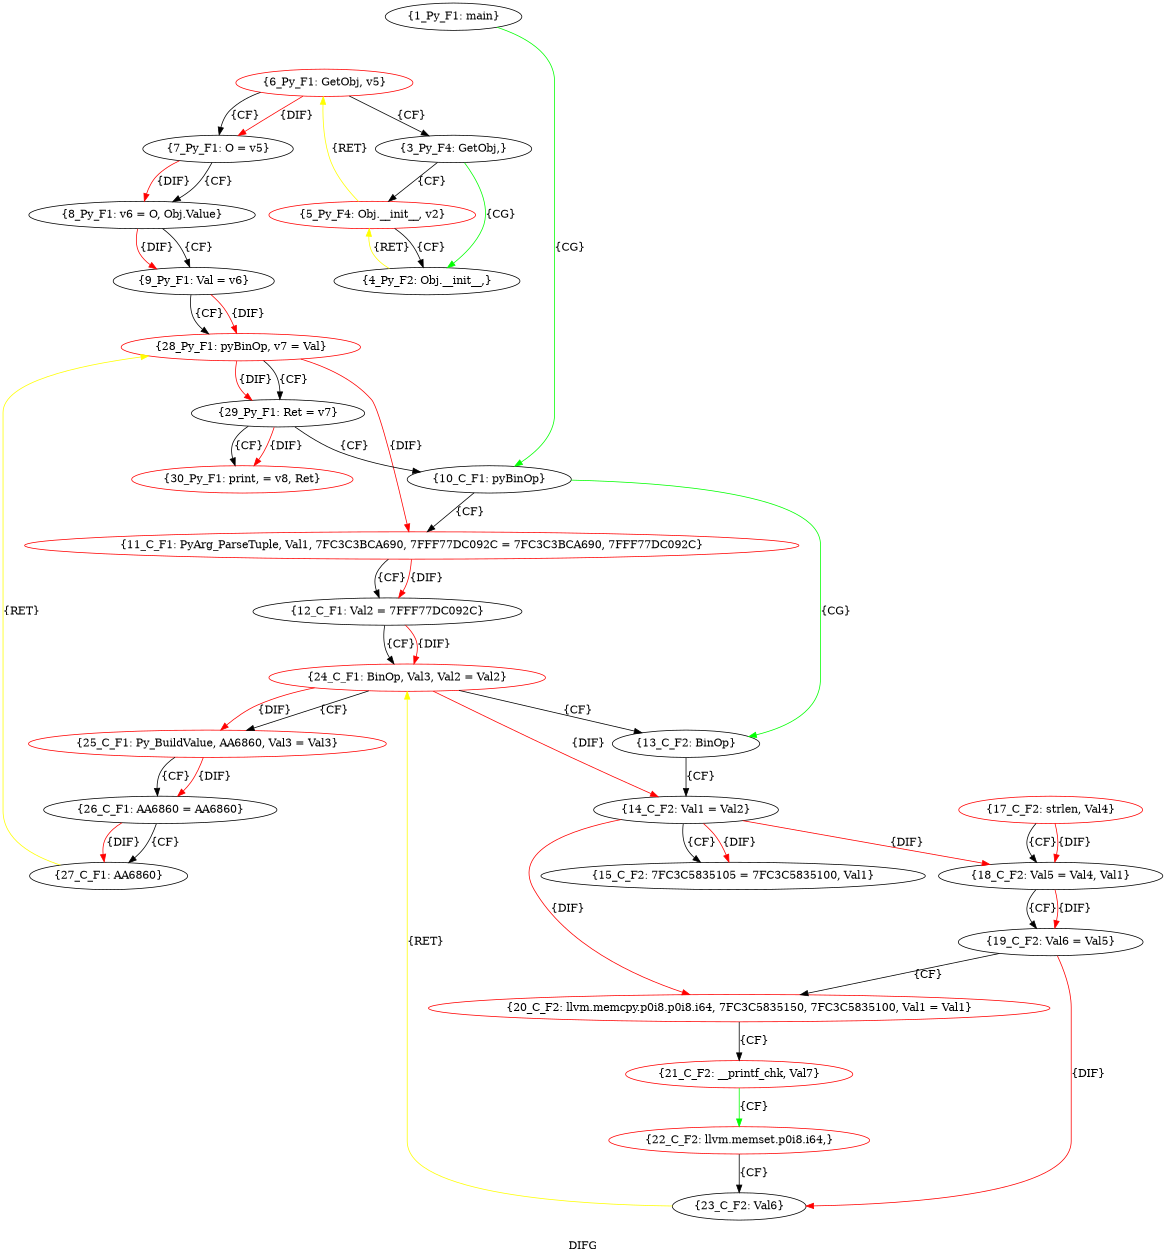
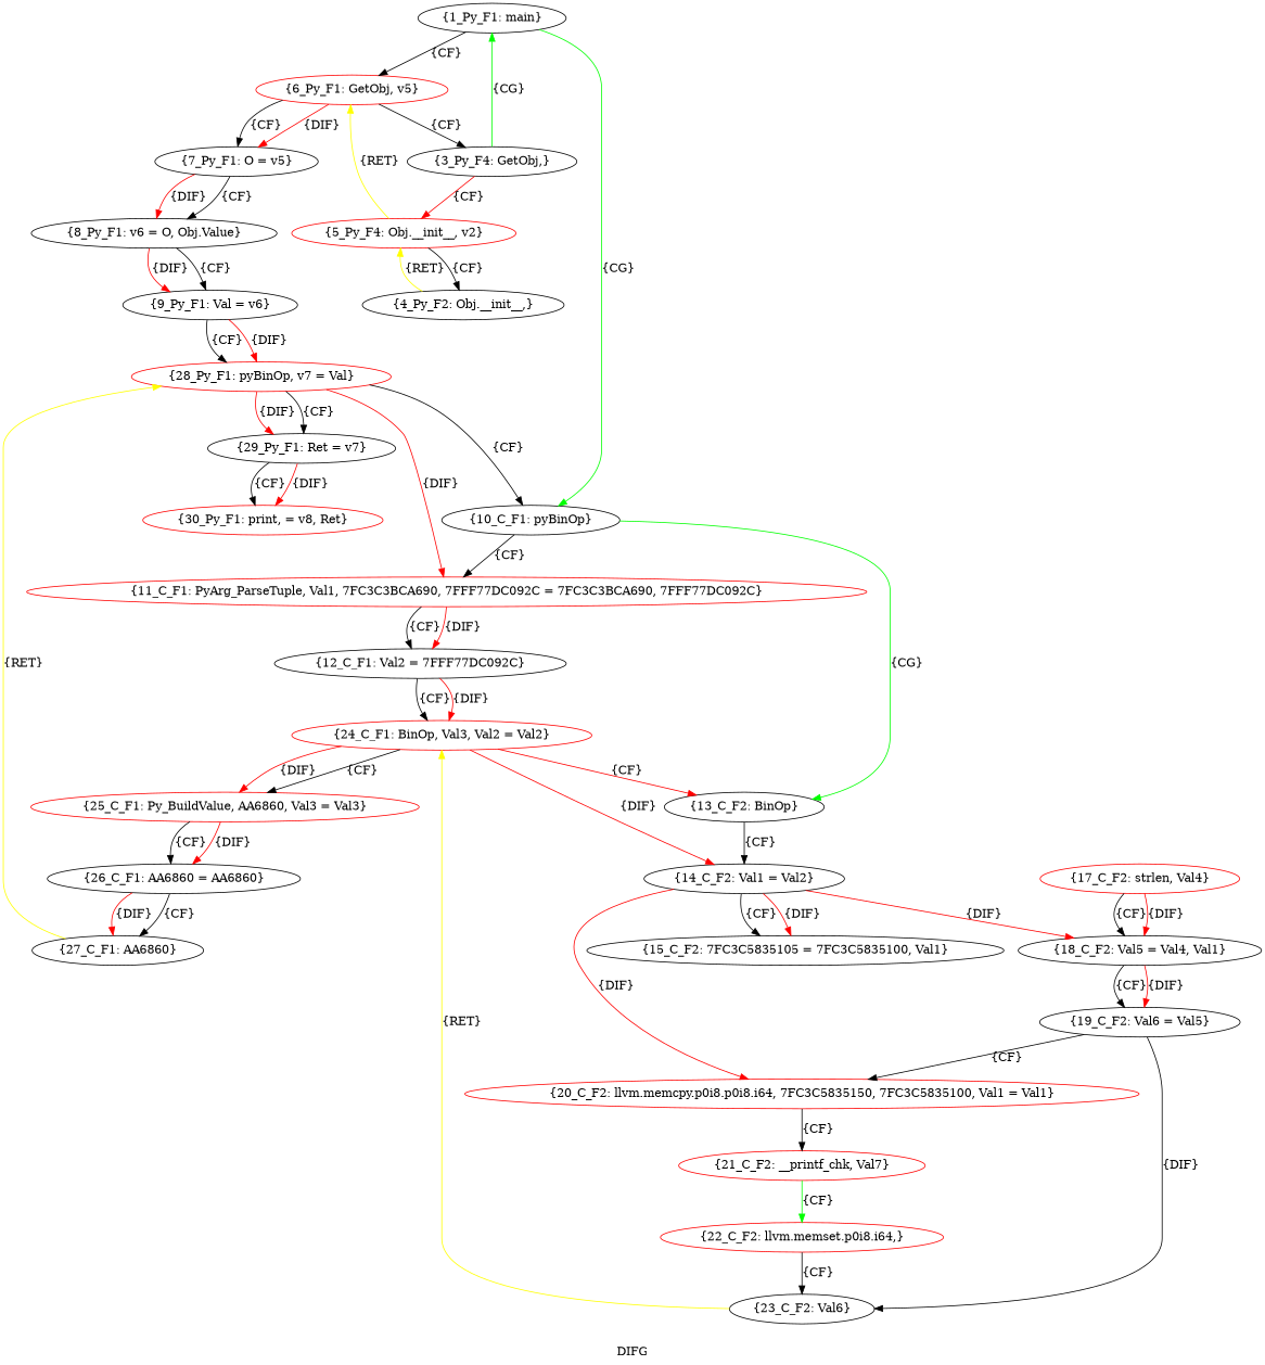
  digraph {
    label=DIFG
    node [color=black]
    edge [color=black]
    n1 [label="{1_Py_F1: main}"]
    n2 [color=red label="{6_Py_F1: GetObj, v5}"]
    n3 [label="{10_C_F1: pyBinOp}"]
    n4 [label="{3_Py_F4: GetObj,}"]
    n5 [label="{7_Py_F1: O = v5}"]
    n6 [color=red label="{11_C_F1: PyArg_ParseTuple, Val1, 7FC3C3BCA690, 7FFF77DC092C = 7FC3C3BCA690, 7FFF77DC092C}"]
    n7 [label="{13_C_F2: BinOp}"]
    n8 [label="{4_Py_F2: Obj.__init__,}"]
    n9 [color=red label="{5_Py_F4: Obj.__init__, v2}"]
    n10 [label="{8_Py_F1: v6 = O, Obj.Value}"]
    n11 [label="{12_C_F1: Val2 = 7FFF77DC092C}"]
    n12 [label="{14_C_F2: Val1 = Val2}"]
    n13 [label="{9_Py_F1: Val = v6}"]
    n14 [color=red label="{28_Py_F1: pyBinOp, v7 = Val}"]
    n15 [label="{29_Py_F1: Ret = v7}"]
    n16 [color=red label="{30_Py_F1: print, = v8, Ret}"]
    n17 [color=red label="{24_C_F1: BinOp, Val3, Val2 = Val2}"]
    n18 [label="{15_C_F2: 7FC3C5835105 = 7FC3C5835100, Val1}"]
    n19 [label="{18_C_F2: Val5 = Val4, Val1}"]
    n20 [color=red label="{20_C_F2: llvm.memcpy.p0i8.p0i8.i64, 7FC3C5835150, 7FC3C5835100, Val1 = Val1}"]
    n21 [color=red label="{25_C_F1: Py_BuildValue, AA6860, Val3 = Val3}"]
    n22 [label="{26_C_F1: AA6860 = AA6860}"]
    n23 [label="{19_C_F2: Val6 = Val5}"]
    n24 [color=red label="{21_C_F2: __printf_chk, Val7}"]
    n25 [label="{23_C_F2: Val6}"]
    n26 [color=red label="{22_C_F2: llvm.memset.p0i8.i64,}"]
    n27 [color=red label="{17_C_F2: strlen, Val4}"]
    n28 [label="{27_C_F1: AA6860}"]
+   n1 -> n2 [label="{CF}"]
    n1 -> n3 [color=green label="{CG}"]
    n2 -> n4 [label="{CF}"]
    n2 -> n5 [label="{CF}"]
    n2 -> n5 [color=red label="{DIF}"]
    n3 -> n6 [label="{CF}"]
    n3 -> n7 [color=green label="{CG}"]
-   n4 -> n8 [color=green label="{CG}"]
-   n4 -> n9 [label="{CF}"]
+   n4 -> n1 [color=green label="{CG}"]
+   n4 -> n9 [color=red label="{CF}"]
    n5 -> n10 [label="{CF}"]
    n5 -> n10 [color=red label="{DIF}"]
    n6 -> n11 [label="{CF}"]
    n6 -> n11 [color=red label="{DIF}"]
    n7 -> n12 [label="{CF}"]
    n8 -> n9 [color=yellow label="{RET}"]
    n9 -> n2 [color=yellow label="{RET}"]
    n9 -> n8 [label="{CF}"]
    n10 -> n13 [label="{CF}"]
    n10 -> n13 [color=red label="{DIF}"]
    n11 -> n17 [label="{CF}"]
    n11 -> n17 [color=red label="{DIF}"]
    n12 -> n18 [label="{CF}"]
    n12 -> n18 [color=red label="{DIF}"]
    n12 -> n19 [color=red label="{DIF}"]
    n12 -> n20 [color=red label="{DIF}"]
    n13 -> n14 [label="{CF}"]
    n13 -> n14 [color=red label="{DIF}"]
-   n15 -> n3 [label="{CF}"]
+   n14 -> n3 [label="{CF}"]
    n14 -> n6 [color=red label="{DIF}"]
    n14 -> n15 [label="{CF}"]
    n14 -> n15 [color=red label="{DIF}"]
    n15 -> n16 [label="{CF}"]
    n15 -> n16 [color=red label="{DIF}"]
-   n17 -> n7 [label="{CF}"]
+   n17 -> n7 [color=red label="{CF}"]
    n17 -> n12 [color=red label="{DIF}"]
    n17 -> n21 [label="{CF}"]
    n17 -> n21 [color=red label="{DIF}"]
    n19 -> n23 [label="{CF}"]
    n19 -> n23 [color=red label="{DIF}"]
    n20 -> n24 [label="{CF}"]
    n21 -> n22 [label="{CF}"]
    n21 -> n22 [color=red label="{DIF}"]
    n22 -> n28 [label="{CF}"]
    n22 -> n28 [color=red label="{DIF}"]
    n23 -> n20 [label="{CF}"]
-   n23 -> n25 [color=red label="{DIF}"]
+   n23 -> n25 [label="{DIF}"]
    n24 -> n26 [color=green label="{CF}"]
    n25 -> n17 [color=yellow label="{RET}"]
    n26 -> n25 [label="{CF}"]
    n27 -> n19 [label="{CF}"]
    n27 -> n19 [color=red label="{DIF}"]
    n28 -> n14 [color=yellow label="{RET}"]
  }
